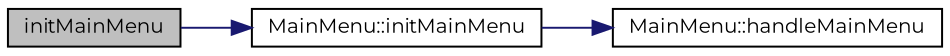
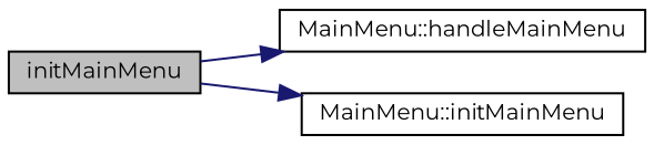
  digraph {
    fontname=Montserrat
    rankdir=LR
    node [color=black fillcolor=white fontname=Montserrat fontsize=10 shape=record style=filled]
    edge [color=midnightblue fontname=Montserrat fontsize=10 labelfontname=Helvetica labelfontsize=10 style=solid]
    n1 [fillcolor=grey75 fontcolor=black height=0.2 label=initMainMenu width=0.4]
    n2 [height=0.2 label="MainMenu::handleMainMenu" width=0.4]
    n3 [height=0.2 label="MainMenu::initMainMenu" width=0.4]
-   n3 -> n2
+   n1 -> n2
    n1 -> n3
  }
